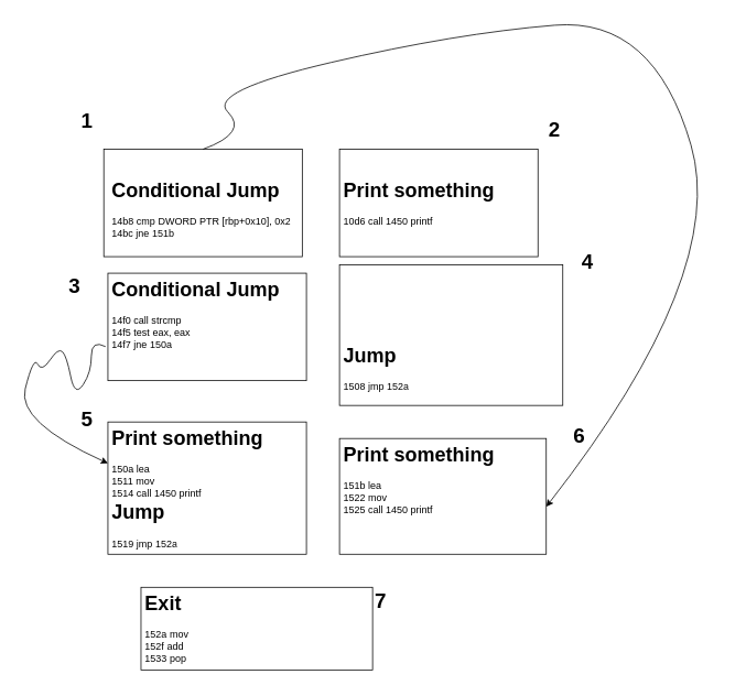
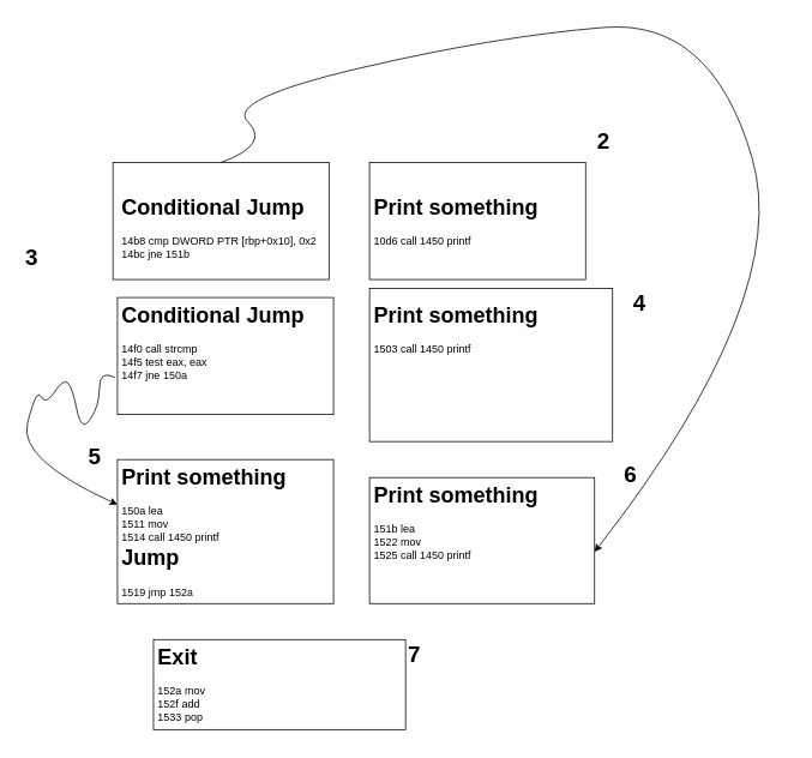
  <mxCell id="0" />
  <mxCell id="1" parent="0" />
  <mxCell id="2" value="" style="rounded=0;whiteSpace=wrap;html=1;" vertex="1" parent="1"><mxGeometry x="410" y="530" width="250" height="140" as="geometry" /></mxCell>
  <mxCell id="3" value="" style="rounded=0;whiteSpace=wrap;html=1;" vertex="1" parent="1"><mxGeometry x="170" y="710" width="280" height="100" as="geometry" /></mxCell>
  <mxCell id="4" value="" style="rounded=0;whiteSpace=wrap;html=1;" vertex="1" parent="1"><mxGeometry x="130" y="510" width="240" height="160" as="geometry" /></mxCell>
  <mxCell id="5" value="" style="rounded=0;whiteSpace=wrap;html=1;" vertex="1" parent="1"><mxGeometry x="410" y="180" width="240" height="130" as="geometry" /></mxCell>
  <mxCell id="6" value="" style="rounded=0;whiteSpace=wrap;html=1;" vertex="1" parent="1"><mxGeometry x="125" y="180" width="240" height="130" as="geometry" /></mxCell>
  <mxCell id="7" value="" style="rounded=0;whiteSpace=wrap;html=1;" vertex="1" parent="1"><mxGeometry x="130" y="330" width="240" height="130" as="geometry" /></mxCell>
  <mxCell id="8" value="&lt;h1&gt;Conditional Jump&lt;/h1&gt;&lt;p&gt;&lt;/p&gt;14b8 cmp DWORD PTR [rbp+0x10], 0x2&lt;br&gt;14bc jne 151b&lt;br&gt;&lt;p&gt;&lt;br&gt;&lt;/p&gt;" style="text;html=1;strokeColor=none;fillColor=none;spacing=5;spacingTop=-20;whiteSpace=wrap;overflow=hidden;rounded=0;" vertex="1" parent="1"><mxGeometry x="130" y="210" width="250" height="90" as="geometry" /></mxCell>
  <mxCell id="9" value="&lt;h1&gt;Print something&lt;/h1&gt;&lt;p&gt;&lt;/p&gt;10d6 call 1450 printf&lt;br&gt;&lt;p&gt;&lt;br&gt;&lt;/p&gt;" style="text;html=1;strokeColor=none;fillColor=none;spacing=5;spacingTop=-20;whiteSpace=wrap;overflow=hidden;rounded=0;" vertex="1" parent="1"><mxGeometry x="410" y="210" width="240" height="70" as="geometry" /></mxCell>
  <mxCell id="10" value="&lt;h1&gt;Conditional Jump&lt;/h1&gt;&lt;p&gt;&lt;/p&gt;14f0 call strcmp&lt;br&gt;14f5 test eax, eax&lt;br&gt;14f7 jne 150a" style="text;html=1;strokeColor=none;fillColor=none;spacing=5;spacingTop=-20;whiteSpace=wrap;overflow=hidden;rounded=0;" vertex="1" parent="1"><mxGeometry x="130" y="330" width="240" height="100" as="geometry" /></mxCell>
  <mxCell id="11" value="&lt;h1&gt;Print something&lt;/h1&gt;&lt;p&gt;&lt;/p&gt;150a lea&lt;br&gt;1511 mov&lt;br&gt;1514 call 1450 printf" style="text;html=1;strokeColor=none;fillColor=none;spacing=5;spacingTop=-20;whiteSpace=wrap;overflow=hidden;rounded=0;" vertex="1" parent="1"><mxGeometry x="130" y="510" width="250" height="100" as="geometry" /></mxCell>
  <mxCell id="12" value="&lt;h1&gt;Jump&lt;/h1&gt;&lt;div&gt;1519 jmp 152a&lt;/div&gt;" style="text;html=1;strokeColor=none;fillColor=none;spacing=5;spacingTop=-20;whiteSpace=wrap;overflow=hidden;rounded=0;" vertex="1" parent="1"><mxGeometry x="130" y="600" width="250" height="70" as="geometry" /></mxCell>
  <mxCell id="13" value="&lt;h1&gt;Print something&lt;/h1&gt;&lt;p&gt;&lt;/p&gt;151b lea&lt;br&gt;1522 mov&lt;br&gt;1525 call 1450 printf" style="text;html=1;strokeColor=none;fillColor=none;spacing=5;spacingTop=-20;whiteSpace=wrap;overflow=hidden;rounded=0;" vertex="1" parent="1"><mxGeometry x="410" y="530" width="250" height="110" as="geometry" /></mxCell>
  <mxCell id="14" value="&lt;h1&gt;Exit&lt;/h1&gt;&lt;p&gt;&lt;/p&gt;152a mov&lt;br&gt;152f add&lt;br&gt;1533 pop" style="text;html=1;strokeColor=none;fillColor=none;spacing=5;spacingTop=-20;whiteSpace=wrap;overflow=hidden;rounded=0;" vertex="1" parent="1"><mxGeometry x="170" y="710" width="250" height="110" as="geometry" /></mxCell>
  <mxCell id="15" value="" style="group" vertex="1" connectable="0" parent="1"><mxGeometry x="410" y="320" width="270" height="170" as="geometry" /></mxCell>
  <mxCell id="16" value="" style="rounded=0;whiteSpace=wrap;html=1;" vertex="1" parent="15"><mxGeometry width="270" height="170" as="geometry" /></mxCell>
- <mxCell id="18" value="&lt;h1&gt;Jump&lt;/h1&gt;&lt;div&gt;1508 jmp 152a&lt;/div&gt;" style="text;html=1;strokeColor=none;fillColor=none;spacing=5;spacingTop=-20;whiteSpace=wrap;overflow=hidden;rounded=0;" vertex="1" parent="15"><mxGeometry y="90" width="250" height="70" as="geometry" /></mxCell>
- <mxCell id="19" value="&lt;b style=&quot;font-size: 25px;&quot;&gt;1&lt;/b&gt;" style="text;html=1;strokeColor=none;fillColor=none;align=center;verticalAlign=middle;whiteSpace=wrap;rounded=0;fontSize=25;" vertex="1" parent="1"><mxGeometry x="85" y="130" width="40" height="30" as="geometry" /></mxCell>
+ <mxCell id="17" value="&lt;h1&gt;Print something&lt;/h1&gt;&lt;p&gt;&lt;/p&gt;1503 call 1450 printf&lt;br&gt;&lt;p&gt;&lt;br&gt;&lt;/p&gt;" style="text;html=1;strokeColor=none;fillColor=none;spacing=5;spacingTop=-20;whiteSpace=wrap;overflow=hidden;rounded=0;" vertex="1" parent="15"><mxGeometry y="10" width="250" height="70" as="geometry" /></mxCell>
  <mxCell id="20" value="&lt;b style=&quot;font-size: 25px;&quot;&gt;2&lt;/b&gt;" style="text;html=1;strokeColor=none;fillColor=none;align=center;verticalAlign=middle;whiteSpace=wrap;rounded=0;fontSize=25;" vertex="1" parent="1"><mxGeometry x="650" y="140" width="40" height="30" as="geometry" /></mxCell>
- <mxCell id="21" value="&lt;b style=&quot;font-size: 25px;&quot;&gt;3&lt;/b&gt;" style="text;html=1;strokeColor=none;fillColor=none;align=center;verticalAlign=middle;whiteSpace=wrap;rounded=0;fontSize=25;" vertex="1" parent="1"><mxGeometry x="70" y="330" width="40" height="30" as="geometry" /></mxCell>
- <mxCell id="22" value="&lt;b style=&quot;font-size: 25px;&quot;&gt;4&lt;/b&gt;" style="text;html=1;strokeColor=none;fillColor=none;align=center;verticalAlign=middle;whiteSpace=wrap;rounded=0;fontSize=25;" vertex="1" parent="1"><mxGeometry x="690" y="300" width="40" height="30" as="geometry" /></mxCell>
+ <mxCell id="21" value="&lt;b style=&quot;font-size: 25px;&quot;&gt;3&lt;/b&gt;" style="text;html=1;strokeColor=none;fillColor=none;align=center;verticalAlign=middle;whiteSpace=wrap;rounded=0;fontSize=25;" vertex="1" parent="1"><mxGeometry x="15" y="270" width="40" height="30" as="geometry" /></mxCell>
+ <mxCell id="22" value="&lt;b style=&quot;font-size: 25px;&quot;&gt;4&lt;/b&gt;" style="text;html=1;strokeColor=none;fillColor=none;align=center;verticalAlign=middle;whiteSpace=wrap;rounded=0;fontSize=25;" vertex="1" parent="1"><mxGeometry x="690" y="320" width="40" height="30" as="geometry" /></mxCell>
  <mxCell id="23" value="&lt;b style=&quot;font-size: 25px;&quot;&gt;5&lt;/b&gt;" style="text;html=1;strokeColor=none;fillColor=none;align=center;verticalAlign=middle;whiteSpace=wrap;rounded=0;fontSize=25;" vertex="1" parent="1"><mxGeometry x="85" y="490" width="40" height="30" as="geometry" /></mxCell>
  <mxCell id="24" value="&lt;b style=&quot;font-size: 25px;&quot;&gt;6&lt;/b&gt;" style="text;html=1;strokeColor=none;fillColor=none;align=center;verticalAlign=middle;whiteSpace=wrap;rounded=0;fontSize=25;" vertex="1" parent="1"><mxGeometry x="680" y="510" width="40" height="30" as="geometry" /></mxCell>
  <mxCell id="25" value="&lt;b style=&quot;font-size: 25px;&quot;&gt;7&lt;/b&gt;" style="text;html=1;strokeColor=none;fillColor=none;align=center;verticalAlign=middle;whiteSpace=wrap;rounded=0;fontSize=25;" vertex="1" parent="1"><mxGeometry x="440" y="710" width="40" height="30" as="geometry" /></mxCell>
  <mxCell id="26" value="" style="curved=1;endArrow=classic;html=1;rounded=0;exitX=0.5;exitY=0;exitDx=0;exitDy=0;entryX=1;entryY=0.75;entryDx=0;entryDy=0;" edge="1" parent="1" source="6" target="13"><mxGeometry width="50" height="50" relative="1" as="geometry"><mxPoint x="250" y="160" as="sourcePoint" /><mxPoint x="760" y="700" as="targetPoint" /><Array as="points"><mxPoint x="300" y="160" /><mxPoint x="250" y="110" /><mxPoint x="550" y="40" /><mxPoint x="790" y="20" /><mxPoint x="880" y="330" /></Array></mxGeometry></mxCell>
  <mxCell id="27" value="" style="curved=1;endArrow=classic;html=1;rounded=0;exitX=-0.012;exitY=0.888;exitDx=0;exitDy=0;entryX=0;entryY=0.5;entryDx=0;entryDy=0;exitPerimeter=0;" edge="1" parent="1" source="10" target="11"><mxGeometry width="50" height="50" relative="1" as="geometry"><mxPoint x="40" y="480" as="sourcePoint" /><mxPoint x="30" y="560" as="targetPoint" /><Array as="points"><mxPoint x="110" y="410" /><mxPoint x="110" y="450" /><mxPoint x="90" y="480" /><mxPoint x="80" y="430" /><mxPoint x="70" y="420" /><mxPoint x="50" y="450" /><mxPoint x="40" y="430" /><mxPoint x="20" y="510" /></Array></mxGeometry></mxCell>
